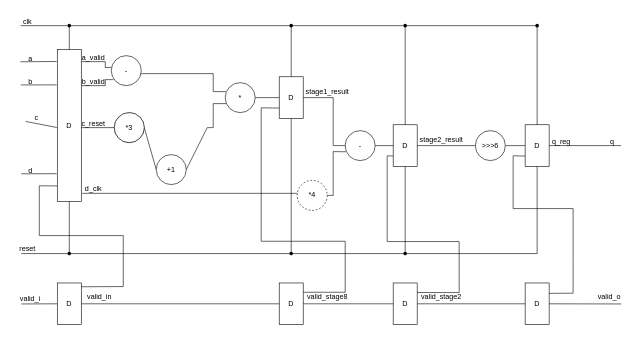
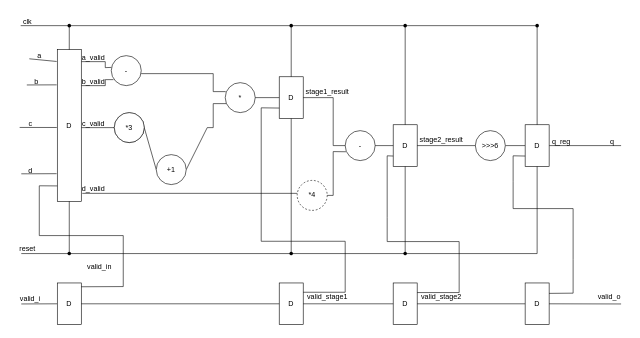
  <mxCell id="0" />
  <mxCell id="1" parent="0" />
  <mxCell id="2" value="" style="endArrow=none;html=1;rounded=0;entryX=0.012;entryY=0.392;entryDx=0;entryDy=0;entryPerimeter=0;" parent="1" target="21" edge="1"><mxGeometry width="50" height="50" relative="1" as="geometry"><mxPoint x="135" y="102" as="sourcePoint" /><mxPoint x="215" y="112" as="targetPoint" /><Array as="points"><mxPoint x="175" y="102" /><mxPoint x="175" y="112" /></Array></mxGeometry></mxCell>
  <mxCell id="3" value="" style="endArrow=none;html=1;rounded=0;entryX=0.076;entryY=0.8;entryDx=0;entryDy=0;entryPerimeter=0;" parent="1" target="21" edge="1"><mxGeometry width="50" height="50" relative="1" as="geometry"><mxPoint x="135" y="142" as="sourcePoint" /><mxPoint x="215" y="132" as="targetPoint" /><Array as="points"><mxPoint x="175" y="142" /><mxPoint x="175" y="132" /></Array></mxGeometry></mxCell>
  <mxCell id="4" value="" style="endArrow=none;html=1;rounded=0;entryX=0;entryY=0.5;entryDx=0;entryDy=0;" parent="1" target="16" edge="1"><mxGeometry width="50" height="50" relative="1" as="geometry"><mxPoint x="135" y="212" as="sourcePoint" /><mxPoint x="215" y="212" as="targetPoint" /></mxGeometry></mxCell>
  <mxCell id="5" value="" style="endArrow=none;html=1;rounded=0;entryX=0.012;entryY=0.432;entryDx=0;entryDy=0;exitX=1.041;exitY=0.947;exitDx=0;exitDy=0;exitPerimeter=0;entryPerimeter=0;" parent="1" source="15" target="22" edge="1"><mxGeometry width="50" height="50" relative="1" as="geometry"><mxPoint x="155" y="322" as="sourcePoint" /><mxPoint x="215" y="322" as="targetPoint" /></mxGeometry></mxCell>
- <mxCell id="6" value="b" style="text;html=1;align=center;verticalAlign=middle;resizable=0;points=[];autosize=1;strokeColor=none;fillColor=none;" parent="1" vertex="1"><mxGeometry x="35" y="120" width="30" height="30" as="geometry" /></mxCell>
- <mxCell id="7" value="a" style="text;html=1;align=center;verticalAlign=middle;resizable=0;points=[];autosize=1;strokeColor=none;fillColor=none;" parent="1" vertex="1"><mxGeometry x="35" y="82" width="30" height="30" as="geometry" /></mxCell>
+ <mxCell id="6" value="b" style="text;html=1;align=center;verticalAlign=middle;resizable=0;points=[];autosize=1;strokeColor=none;fillColor=none;" parent="1" vertex="1"><mxGeometry x="45" y="120" width="30" height="30" as="geometry" /></mxCell>
+ <mxCell id="7" value="a" style="text;html=1;align=center;verticalAlign=middle;resizable=0;points=[];autosize=1;strokeColor=none;fillColor=none;" parent="1" vertex="1"><mxGeometry x="50" y="77" width="30" height="30" as="geometry" /></mxCell>
  <mxCell id="8" value="" style="endArrow=none;html=1;rounded=0;entryX=0;entryY=0.5;entryDx=0;entryDy=0;exitX=1;exitY=0.5;exitDx=0;exitDy=0;" parent="1" source="24" target="23" edge="1"><mxGeometry width="50" height="50" relative="1" as="geometry"><mxPoint x="240" y="202" as="sourcePoint" /><mxPoint x="270" y="202" as="targetPoint" /></mxGeometry></mxCell>
  <mxCell id="9" value="" style="endArrow=none;html=1;rounded=0;exitX=1;exitY=0.5;exitDx=0;exitDy=0;entryX=0.047;entryY=0.7;entryDx=0;entryDy=0;entryPerimeter=0;" parent="1" source="23" target="25" edge="1"><mxGeometry width="50" height="50" relative="1" as="geometry"><mxPoint x="335" y="212" as="sourcePoint" /><mxPoint x="389" y="172" as="targetPoint" /><Array as="points"><mxPoint x="345" y="212" /><mxPoint x="355" y="212" /><mxPoint x="355" y="172" /></Array></mxGeometry></mxCell>
  <mxCell id="10" value="" style="endArrow=none;html=1;rounded=0;exitX=0.996;exitY=0.6;exitDx=0;exitDy=0;entryX=0.02;entryY=0.307;entryDx=0;entryDy=0;exitPerimeter=0;entryPerimeter=0;" parent="1" source="21" target="25" edge="1"><mxGeometry width="50" height="50" relative="1" as="geometry"><mxPoint x="255" y="122" as="sourcePoint" /><mxPoint x="389" y="152" as="targetPoint" /><Array as="points"><mxPoint x="355" y="122" /><mxPoint x="355" y="152" /><mxPoint x="375" y="152" /></Array></mxGeometry></mxCell>
  <mxCell id="11" value="" style="endArrow=none;html=1;rounded=0;entryX=1;entryY=0.5;entryDx=0;entryDy=0;exitX=0;exitY=0.5;exitDx=0;exitDy=0;" parent="1" source="36" target="27" edge="1"><mxGeometry width="50" height="50" relative="1" as="geometry"><mxPoint x="955" y="242" as="sourcePoint" /><mxPoint x="777" y="242" as="targetPoint" /></mxGeometry></mxCell>
  <mxCell id="12" value="q" style="text;html=1;align=center;verticalAlign=middle;resizable=0;points=[];autosize=1;strokeColor=none;fillColor=none;" parent="1" vertex="1"><mxGeometry x="1005" y="220" width="30" height="30" as="geometry" /></mxCell>
  <mxCell id="13" value="d" style="text;html=1;align=center;verticalAlign=middle;resizable=0;points=[];autosize=1;strokeColor=none;fillColor=none;" parent="1" vertex="1"><mxGeometry x="35" y="270" width="30" height="30" as="geometry" /></mxCell>
- <mxCell id="14" value="c" style="text;html=1;align=center;verticalAlign=middle;resizable=0;points=[];autosize=1;strokeColor=none;fillColor=none;" parent="1" vertex="1"><mxGeometry x="45" y="180" width="30" height="30" as="geometry" /></mxCell>
+ <mxCell id="14" value="c" style="text;html=1;align=center;verticalAlign=middle;resizable=0;points=[];autosize=1;strokeColor=none;fillColor=none;" parent="1" vertex="1"><mxGeometry x="35" y="190" width="30" height="30" as="geometry" /></mxCell>
  <mxCell id="15" value="D" style="whiteSpace=wrap;html=1;" parent="1" vertex="1"><mxGeometry x="95" y="82" width="40" height="253" as="geometry" /></mxCell>
  <mxCell id="16" value="*3" style="ellipse;whiteSpace=wrap;html=1;aspect=fixed;" parent="1" vertex="1"><mxGeometry x="190" y="187" width="50" height="50" as="geometry" /></mxCell>
  <mxCell id="17" value="" style="endArrow=none;html=1;rounded=0;entryX=-0.028;entryY=0.936;entryDx=0;entryDy=0;entryPerimeter=0;" parent="1" edge="1"><mxGeometry width="50" height="50" relative="1" as="geometry"><mxPoint x="35" y="289" as="sourcePoint" /><mxPoint x="93.88" y="288.808" as="targetPoint" /><Array as="points"><mxPoint x="45" y="289" /></Array></mxGeometry></mxCell>
  <mxCell id="18" value="" style="endArrow=none;html=1;rounded=0;exitX=-0.091;exitY=0.724;exitDx=0;exitDy=0;exitPerimeter=0;entryX=-0.019;entryY=0.513;entryDx=0;entryDy=0;entryPerimeter=0;" parent="1" source="14" target="15" edge="1"><mxGeometry width="50" height="50" relative="1" as="geometry"><mxPoint x="175" y="232" as="sourcePoint" /><mxPoint x="225" y="182" as="targetPoint" /></mxGeometry></mxCell>
  <mxCell id="19" value="" style="endArrow=none;html=1;rounded=0;entryX=-0.026;entryY=0.232;entryDx=0;entryDy=0;entryPerimeter=0;exitX=-0.026;exitY=0.696;exitDx=0;exitDy=0;exitPerimeter=0;" parent="1" source="6" target="15" edge="1"><mxGeometry width="50" height="50" relative="1" as="geometry"><mxPoint x="105" y="212" as="sourcePoint" /><mxPoint x="155" y="162" as="targetPoint" /></mxGeometry></mxCell>
  <mxCell id="20" value="" style="endArrow=none;html=1;rounded=0;exitX=-0.054;exitY=0.676;exitDx=0;exitDy=0;exitPerimeter=0;entryX=-0.026;entryY=0.078;entryDx=0;entryDy=0;entryPerimeter=0;" parent="1" source="7" target="15" edge="1"><mxGeometry width="50" height="50" relative="1" as="geometry"><mxPoint x="105" y="212" as="sourcePoint" /><mxPoint x="155" y="162" as="targetPoint" /></mxGeometry></mxCell>
  <mxCell id="21" value="-" style="ellipse;whiteSpace=wrap;html=1;aspect=fixed;" parent="1" vertex="1"><mxGeometry x="185" y="92" width="50" height="50" as="geometry" /></mxCell>
  <mxCell id="22" value="*4" style="ellipse;whiteSpace=wrap;html=1;aspect=fixed;dashed=1;" parent="1" vertex="1"><mxGeometry x="495" y="300" width="50" height="50" as="geometry" /></mxCell>
  <mxCell id="23" value="+1" style="ellipse;whiteSpace=wrap;html=1;aspect=fixed;" parent="1" vertex="1"><mxGeometry x="260" y="257" width="50" height="50" as="geometry" /></mxCell>
  <mxCell id="24" value="*3" style="ellipse;whiteSpace=wrap;html=1;aspect=fixed;" parent="1" vertex="1"><mxGeometry x="190" y="187" width="50" height="50" as="geometry" /></mxCell>
  <mxCell id="25" value="*" style="ellipse;whiteSpace=wrap;html=1;aspect=fixed;" parent="1" vertex="1"><mxGeometry x="375" y="137" width="50" height="50" as="geometry" /></mxCell>
  <mxCell id="26" value="-" style="ellipse;whiteSpace=wrap;html=1;aspect=fixed;" parent="1" vertex="1"><mxGeometry x="575" y="217" width="50" height="50" as="geometry" /></mxCell>
  <mxCell id="27" value="&amp;gt;&amp;gt;&amp;gt;6" style="ellipse;whiteSpace=wrap;html=1;aspect=fixed;" parent="1" vertex="1"><mxGeometry x="792" y="217" width="50" height="50" as="geometry" /></mxCell>
  <mxCell id="28" value="D" style="whiteSpace=wrap;html=1;" parent="1" vertex="1"><mxGeometry x="465" y="127.25" width="40" height="69.5" as="geometry" /></mxCell>
  <mxCell id="29" value="" style="endArrow=none;html=1;rounded=0;exitX=1;exitY=0.5;exitDx=0;exitDy=0;entryX=0;entryY=0.5;entryDx=0;entryDy=0;" parent="1" source="25" target="28" edge="1"><mxGeometry width="50" height="50" relative="1" as="geometry"><mxPoint x="405" y="242" as="sourcePoint" /><mxPoint x="455" y="192" as="targetPoint" /></mxGeometry></mxCell>
  <mxCell id="30" value="" style="endArrow=none;html=1;rounded=0;exitX=1;exitY=0.5;exitDx=0;exitDy=0;entryX=0;entryY=0.5;entryDx=0;entryDy=0;" parent="1" source="28" target="26" edge="1"><mxGeometry width="50" height="50" relative="1" as="geometry"><mxPoint x="575" y="262" as="sourcePoint" /><mxPoint x="625" y="212" as="targetPoint" /><Array as="points"><mxPoint x="555" y="162" /><mxPoint x="555" y="242" /></Array></mxGeometry></mxCell>
  <mxCell id="31" value="" style="endArrow=none;html=1;rounded=0;exitX=1;exitY=0.5;exitDx=0;exitDy=0;entryX=0.024;entryY=0.705;entryDx=0;entryDy=0;entryPerimeter=0;" parent="1" source="22" target="26" edge="1"><mxGeometry width="50" height="50" relative="1" as="geometry"><mxPoint x="575" y="262" as="sourcePoint" /><mxPoint x="555" y="252" as="targetPoint" /><Array as="points"><mxPoint x="555" y="325" /><mxPoint x="555" y="252" /></Array></mxGeometry></mxCell>
  <mxCell id="32" value="D" style="whiteSpace=wrap;html=1;" parent="1" vertex="1"><mxGeometry x="655" y="207.25" width="40" height="69.5" as="geometry" /></mxCell>
  <mxCell id="33" value="" style="endArrow=none;html=1;rounded=0;exitX=1;exitY=0.5;exitDx=0;exitDy=0;entryX=0;entryY=0.5;entryDx=0;entryDy=0;" parent="1" source="26" target="32" edge="1"><mxGeometry width="50" height="50" relative="1" as="geometry"><mxPoint x="635" y="282" as="sourcePoint" /><mxPoint x="685" y="232" as="targetPoint" /></mxGeometry></mxCell>
  <mxCell id="34" value="" style="endArrow=none;html=1;rounded=0;exitX=1;exitY=0.5;exitDx=0;exitDy=0;entryX=0;entryY=0.5;entryDx=0;entryDy=0;" parent="1" source="32" target="27" edge="1"><mxGeometry width="50" height="50" relative="1" as="geometry"><mxPoint x="635" y="282" as="sourcePoint" /><mxPoint x="685" y="232" as="targetPoint" /></mxGeometry></mxCell>
  <mxCell id="35" value="" style="endArrow=none;html=1;rounded=0;entryX=1;entryY=0.5;entryDx=0;entryDy=0;" parent="1" target="36" edge="1"><mxGeometry width="50" height="50" relative="1" as="geometry"><mxPoint x="1035" y="242" as="sourcePoint" /><mxPoint x="777" y="242" as="targetPoint" /></mxGeometry></mxCell>
  <mxCell id="36" value="D" style="whiteSpace=wrap;html=1;" parent="1" vertex="1"><mxGeometry x="875" y="207.25" width="40" height="69.5" as="geometry" /></mxCell>
  <mxCell id="37" value="stage1_result" style="text;html=1;align=center;verticalAlign=middle;resizable=0;points=[];autosize=1;strokeColor=none;fillColor=none;" parent="1" vertex="1"><mxGeometry x="495" y="137" width="100" height="30" as="geometry" /></mxCell>
  <mxCell id="38" value="stage2_result" style="text;html=1;align=center;verticalAlign=middle;resizable=0;points=[];autosize=1;strokeColor=none;fillColor=none;" parent="1" vertex="1"><mxGeometry x="685" y="217" width="100" height="30" as="geometry" /></mxCell>
  <mxCell id="39" value="q_reg" style="text;html=1;align=center;verticalAlign=middle;resizable=0;points=[];autosize=1;strokeColor=none;fillColor=none;" parent="1" vertex="1"><mxGeometry x="910" y="220" width="50" height="30" as="geometry" /></mxCell>
  <mxCell id="40" value="" style="endArrow=none;html=1;rounded=0;exitX=-0.054;exitY=0.676;exitDx=0;exitDy=0;exitPerimeter=0;entryX=0.5;entryY=0;entryDx=0;entryDy=0;" parent="1" target="15" edge="1"><mxGeometry width="50" height="50" relative="1" as="geometry"><mxPoint x="34" y="42" as="sourcePoint" /><mxPoint x="95" y="42" as="targetPoint" /><Array as="points"><mxPoint x="115" y="42" /></Array></mxGeometry></mxCell>
  <mxCell id="41" value="clk" style="text;html=1;align=center;verticalAlign=middle;resizable=0;points=[];autosize=1;strokeColor=none;fillColor=none;" parent="1" vertex="1"><mxGeometry x="25" y="20" width="40" height="30" as="geometry" /></mxCell>
  <mxCell id="42" value="" style="endArrow=none;html=1;rounded=0;entryX=0.5;entryY=0;entryDx=0;entryDy=0;" parent="1" source="47" target="28" edge="1"><mxGeometry width="50" height="50" relative="1" as="geometry"><mxPoint x="115" y="42" as="sourcePoint" /><mxPoint x="495" y="102" as="targetPoint" /><Array as="points"><mxPoint x="485" y="42" /></Array></mxGeometry></mxCell>
  <mxCell id="43" value="" style="endArrow=none;html=1;rounded=0;entryX=0.5;entryY=0;entryDx=0;entryDy=0;" parent="1" source="49" target="32" edge="1"><mxGeometry width="50" height="50" relative="1" as="geometry"><mxPoint x="485" y="42" as="sourcePoint" /><mxPoint x="695" y="42" as="targetPoint" /><Array as="points"><mxPoint x="675" y="42" /></Array></mxGeometry></mxCell>
  <mxCell id="44" value="" style="endArrow=none;html=1;rounded=0;entryX=0.5;entryY=0;entryDx=0;entryDy=0;" parent="1" source="51" target="36" edge="1"><mxGeometry width="50" height="50" relative="1" as="geometry"><mxPoint x="675" y="42" as="sourcePoint" /><mxPoint x="845" y="222" as="targetPoint" /><Array as="points"><mxPoint x="895" y="42" /></Array></mxGeometry></mxCell>
  <mxCell id="45" value="" style="shape=waypoint;sketch=0;fillStyle=solid;size=6;pointerEvents=1;points=[];fillColor=none;resizable=0;rotatable=0;perimeter=centerPerimeter;snapToPoint=1;" parent="1" vertex="1"><mxGeometry x="105" y="32" width="20" height="20" as="geometry" /></mxCell>
  <mxCell id="46" value="" style="endArrow=none;html=1;rounded=0;entryDx=0;entryDy=0;" parent="1" target="47" edge="1"><mxGeometry width="50" height="50" relative="1" as="geometry"><mxPoint x="115" y="42" as="sourcePoint" /><mxPoint x="485" y="127" as="targetPoint" /><Array as="points" /></mxGeometry></mxCell>
  <mxCell id="47" value="" style="shape=waypoint;sketch=0;fillStyle=solid;size=6;pointerEvents=1;points=[];fillColor=none;resizable=0;rotatable=0;perimeter=centerPerimeter;snapToPoint=1;" parent="1" vertex="1"><mxGeometry x="475" y="32" width="20" height="20" as="geometry" /></mxCell>
  <mxCell id="48" value="" style="endArrow=none;html=1;rounded=0;entryDx=0;entryDy=0;" parent="1" target="49" edge="1"><mxGeometry width="50" height="50" relative="1" as="geometry"><mxPoint x="485" y="42" as="sourcePoint" /><mxPoint x="675" y="207" as="targetPoint" /><Array as="points" /></mxGeometry></mxCell>
  <mxCell id="49" value="" style="shape=waypoint;sketch=0;fillStyle=solid;size=6;pointerEvents=1;points=[];fillColor=none;resizable=0;rotatable=0;perimeter=centerPerimeter;snapToPoint=1;" parent="1" vertex="1"><mxGeometry x="665" y="32" width="20" height="20" as="geometry" /></mxCell>
  <mxCell id="50" value="" style="endArrow=none;html=1;rounded=0;entryDx=0;entryDy=0;" parent="1" target="51" edge="1"><mxGeometry width="50" height="50" relative="1" as="geometry"><mxPoint x="675" y="42" as="sourcePoint" /><mxPoint x="895" y="207" as="targetPoint" /><Array as="points" /></mxGeometry></mxCell>
  <mxCell id="51" value="" style="shape=waypoint;sketch=0;fillStyle=solid;size=6;pointerEvents=1;points=[];fillColor=none;resizable=0;rotatable=0;perimeter=centerPerimeter;snapToPoint=1;" parent="1" vertex="1"><mxGeometry x="885" y="32" width="20" height="20" as="geometry" /></mxCell>
  <mxCell id="52" value="" style="endArrow=none;html=1;rounded=0;entryX=0.5;entryY=1;entryDx=0;entryDy=0;" parent="1" target="15" edge="1"><mxGeometry width="50" height="50" relative="1" as="geometry"><mxPoint x="35" y="422" as="sourcePoint" /><mxPoint x="95" y="422" as="targetPoint" /><Array as="points"><mxPoint x="115" y="422" /></Array></mxGeometry></mxCell>
  <mxCell id="53" value="reset" style="text;html=1;align=center;verticalAlign=middle;resizable=0;points=[];autosize=1;strokeColor=none;fillColor=none;" parent="1" vertex="1"><mxGeometry x="20" y="400" width="50" height="30" as="geometry" /></mxCell>
  <mxCell id="54" value="" style="endArrow=none;html=1;rounded=0;entryX=0.5;entryY=1;entryDx=0;entryDy=0;" parent="1" source="57" target="28" edge="1"><mxGeometry width="50" height="50" relative="1" as="geometry"><mxPoint x="115" y="422" as="sourcePoint" /><mxPoint x="415" y="372" as="targetPoint" /><Array as="points"><mxPoint x="485" y="422" /></Array></mxGeometry></mxCell>
  <mxCell id="55" value="" style="shape=waypoint;sketch=0;fillStyle=solid;size=6;pointerEvents=1;points=[];fillColor=none;resizable=0;rotatable=0;perimeter=centerPerimeter;snapToPoint=1;" parent="1" vertex="1"><mxGeometry x="105" y="412" width="20" height="20" as="geometry" /></mxCell>
  <mxCell id="56" value="" style="endArrow=none;html=1;rounded=0;entryDx=0;entryDy=0;" parent="1" target="57" edge="1"><mxGeometry width="50" height="50" relative="1" as="geometry"><mxPoint x="115" y="422" as="sourcePoint" /><mxPoint x="485" y="197" as="targetPoint" /><Array as="points" /></mxGeometry></mxCell>
  <mxCell id="57" value="" style="shape=waypoint;sketch=0;fillStyle=solid;size=6;pointerEvents=1;points=[];fillColor=none;resizable=0;rotatable=0;perimeter=centerPerimeter;snapToPoint=1;" parent="1" vertex="1"><mxGeometry x="475" y="412" width="20" height="20" as="geometry" /></mxCell>
  <mxCell id="58" value="" style="endArrow=none;html=1;rounded=0;exitX=0.649;exitY=0.668;exitDx=0;exitDy=0;exitPerimeter=0;entryX=0.5;entryY=1;entryDx=0;entryDy=0;" parent="1" source="57" target="32" edge="1"><mxGeometry width="50" height="50" relative="1" as="geometry"><mxPoint x="605" y="382" as="sourcePoint" /><mxPoint x="655" y="332" as="targetPoint" /><Array as="points"><mxPoint x="675" y="422" /></Array></mxGeometry></mxCell>
  <mxCell id="59" value="" style="shape=waypoint;sketch=0;fillStyle=solid;size=6;pointerEvents=1;points=[];fillColor=none;resizable=0;rotatable=0;perimeter=centerPerimeter;snapToPoint=1;" parent="1" vertex="1"><mxGeometry x="665" y="412" width="20" height="20" as="geometry" /></mxCell>
  <mxCell id="60" value="" style="endArrow=none;html=1;rounded=0;entryX=0.5;entryY=1;entryDx=0;entryDy=0;" parent="1" source="59" target="36" edge="1"><mxGeometry width="50" height="50" relative="1" as="geometry"><mxPoint x="765" y="342" as="sourcePoint" /><mxPoint x="815" y="292" as="targetPoint" /><Array as="points"><mxPoint x="895" y="422" /></Array></mxGeometry></mxCell>
  <mxCell id="61" value="" style="endArrow=none;html=1;rounded=0;entryX=0;entryY=0.5;entryDx=0;entryDy=0;" parent="1" target="63" edge="1"><mxGeometry width="50" height="50" relative="1" as="geometry"><mxPoint x="35" y="506" as="sourcePoint" /><mxPoint x="115" y="502" as="targetPoint" /></mxGeometry></mxCell>
  <mxCell id="62" value="valid_i" style="text;strokeColor=none;align=center;fillColor=none;html=1;verticalAlign=middle;whiteSpace=wrap;rounded=0;" parent="1" vertex="1"><mxGeometry x="20" y="482" width="60" height="30" as="geometry" /></mxCell>
  <mxCell id="63" value="D" style="whiteSpace=wrap;html=1;" parent="1" vertex="1"><mxGeometry x="95" y="471" width="40" height="69.5" as="geometry" /></mxCell>
  <mxCell id="64" value="D" style="whiteSpace=wrap;html=1;" parent="1" vertex="1"><mxGeometry x="465" y="471" width="40" height="69.5" as="geometry" /></mxCell>
  <mxCell id="65" value="D" style="whiteSpace=wrap;html=1;" parent="1" vertex="1"><mxGeometry x="655" y="471" width="40" height="69.5" as="geometry" /></mxCell>
  <mxCell id="66" value="D" style="whiteSpace=wrap;html=1;" parent="1" vertex="1"><mxGeometry x="875" y="471" width="40" height="69.5" as="geometry" /></mxCell>
  <mxCell id="67" value="" style="endArrow=none;html=1;rounded=0;exitX=1;exitY=0.5;exitDx=0;exitDy=0;entryX=0;entryY=0.5;entryDx=0;entryDy=0;" parent="1" source="63" target="64" edge="1"><mxGeometry width="50" height="50" relative="1" as="geometry"><mxPoint x="385" y="412" as="sourcePoint" /><mxPoint x="435" y="362" as="targetPoint" /></mxGeometry></mxCell>
  <mxCell id="68" value="" style="endArrow=none;html=1;rounded=0;exitX=1;exitY=0.5;exitDx=0;exitDy=0;entryX=0;entryY=0.5;entryDx=0;entryDy=0;" parent="1" source="64" target="65" edge="1"><mxGeometry width="50" height="50" relative="1" as="geometry"><mxPoint x="585" y="462" as="sourcePoint" /><mxPoint x="635" y="412" as="targetPoint" /></mxGeometry></mxCell>
  <mxCell id="69" value="" style="endArrow=none;html=1;rounded=0;exitX=1;exitY=0.5;exitDx=0;exitDy=0;entryX=0;entryY=0.5;entryDx=0;entryDy=0;" parent="1" source="65" target="66" edge="1"><mxGeometry width="50" height="50" relative="1" as="geometry"><mxPoint x="585" y="462" as="sourcePoint" /><mxPoint x="635" y="412" as="targetPoint" /></mxGeometry></mxCell>
  <mxCell id="70" value="" style="endArrow=none;html=1;rounded=0;exitX=1;exitY=0.5;exitDx=0;exitDy=0;" parent="1" source="66" edge="1"><mxGeometry width="50" height="50" relative="1" as="geometry"><mxPoint x="875" y="472" as="sourcePoint" /><mxPoint x="1035" y="506" as="targetPoint" /></mxGeometry></mxCell>
  <mxCell id="71" value="valid_o" style="text;html=1;align=center;verticalAlign=middle;resizable=0;points=[];autosize=1;strokeColor=none;fillColor=none;" parent="1" vertex="1"><mxGeometry x="985" y="480" width="60" height="30" as="geometry" /></mxCell>
- <mxCell id="72" value="valid_in" style="text;html=1;align=center;verticalAlign=middle;resizable=0;points=[];autosize=1;strokeColor=none;fillColor=none;" parent="1" vertex="1"><mxGeometry x="135" y="480" width="60" height="30" as="geometry" /></mxCell>
- <mxCell id="73" value="valid_stage8" style="text;html=1;align=center;verticalAlign=middle;resizable=0;points=[];autosize=1;strokeColor=none;fillColor=none;" parent="1" vertex="1"><mxGeometry x="500" y="480" width="90" height="30" as="geometry" /></mxCell>
+ <mxCell id="72" value="valid_in" style="text;html=1;align=center;verticalAlign=middle;resizable=0;points=[];autosize=1;strokeColor=none;fillColor=none;" parent="1" vertex="1"><mxGeometry x="135" y="430" width="60" height="30" as="geometry" /></mxCell>
+ <mxCell id="73" value="valid_stage1" style="text;html=1;align=center;verticalAlign=middle;resizable=0;points=[];autosize=1;strokeColor=none;fillColor=none;" parent="1" vertex="1"><mxGeometry x="500" y="480" width="90" height="30" as="geometry" /></mxCell>
  <mxCell id="74" value="valid_stage2" style="text;html=1;align=center;verticalAlign=middle;resizable=0;points=[];autosize=1;strokeColor=none;fillColor=none;" parent="1" vertex="1"><mxGeometry x="690" y="480" width="90" height="30" as="geometry" /></mxCell>
  <mxCell id="75" value="" style="endArrow=none;html=1;rounded=0;exitX=0.999;exitY=0.091;exitDx=0;exitDy=0;exitPerimeter=0;entryX=0;entryY=0.898;entryDx=0;entryDy=0;entryPerimeter=0;" parent="1" source="63" target="15" edge="1"><mxGeometry width="50" height="50" relative="1" as="geometry"><mxPoint x="235" y="432" as="sourcePoint" /><mxPoint x="75" y="352" as="targetPoint" /><Array as="points"><mxPoint x="205" y="477" /><mxPoint x="205" y="392" /><mxPoint x="65" y="392" /><mxPoint x="65" y="309" /></Array></mxGeometry></mxCell>
  <mxCell id="76" value="" style="endArrow=none;html=1;rounded=0;exitX=0.999;exitY=0.091;exitDx=0;exitDy=0;exitPerimeter=0;entryX=0;entryY=0.75;entryDx=0;entryDy=0;" parent="1" target="28" edge="1"><mxGeometry width="50" height="50" relative="1" as="geometry"><mxPoint x="505" y="486.5" as="sourcePoint" /><mxPoint x="465" y="318.5" as="targetPoint" /><Array as="points"><mxPoint x="575" y="486.5" /><mxPoint x="575" y="401.5" /><mxPoint x="435" y="401.5" /><mxPoint x="435" y="179" /></Array></mxGeometry></mxCell>
  <mxCell id="77" value="" style="endArrow=none;html=1;rounded=0;exitX=0.999;exitY=0.091;exitDx=0;exitDy=0;exitPerimeter=0;entryX=0;entryY=0.75;entryDx=0;entryDy=0;" parent="1" target="32" edge="1"><mxGeometry width="50" height="50" relative="1" as="geometry"><mxPoint x="695" y="487" as="sourcePoint" /><mxPoint x="655" y="319" as="targetPoint" /><Array as="points"><mxPoint x="765" y="487" /><mxPoint x="765" y="402" /><mxPoint x="645" y="402" /><mxPoint x="645" y="362" /><mxPoint x="645" y="259" /></Array></mxGeometry></mxCell>
  <mxCell id="78" value="" style="endArrow=none;html=1;rounded=0;exitX=1;exitY=0.25;exitDx=0;exitDy=0;entryX=0;entryY=0.75;entryDx=0;entryDy=0;" parent="1" source="66" target="36" edge="1"><mxGeometry width="50" height="50" relative="1" as="geometry"><mxPoint x="915" y="432" as="sourcePoint" /><mxPoint x="875" y="264" as="targetPoint" /><Array as="points"><mxPoint x="955" y="488" /><mxPoint x="955" y="432" /><mxPoint x="955" y="347" /><mxPoint x="855" y="347" /><mxPoint x="855" y="302" /><mxPoint x="855" y="259" /></Array></mxGeometry></mxCell>
- <mxCell id="79" value="d_clk" style="text;html=1;align=center;verticalAlign=middle;resizable=0;points=[];autosize=1;strokeColor=none;fillColor=none;" vertex="1" parent="1"><mxGeometry x="125" y="300" width="60" height="30" as="geometry" /></mxCell>
- <mxCell id="80" value="c_reset" style="text;html=1;align=center;verticalAlign=middle;resizable=0;points=[];autosize=1;strokeColor=none;fillColor=none;" vertex="1" parent="1"><mxGeometry x="125" y="190" width="60" height="30" as="geometry" /></mxCell>
+ <mxCell id="79" value="d_valid" style="text;html=1;align=center;verticalAlign=middle;resizable=0;points=[];autosize=1;strokeColor=none;fillColor=none;" vertex="1" parent="1"><mxGeometry x="125" y="300" width="60" height="30" as="geometry" /></mxCell>
+ <mxCell id="80" value="c_valid" style="text;html=1;align=center;verticalAlign=middle;resizable=0;points=[];autosize=1;strokeColor=none;fillColor=none;" vertex="1" parent="1"><mxGeometry x="125" y="190" width="60" height="30" as="geometry" /></mxCell>
  <mxCell id="81" value="b_valid" style="text;html=1;align=center;verticalAlign=middle;resizable=0;points=[];autosize=1;strokeColor=none;fillColor=none;" vertex="1" parent="1"><mxGeometry x="125" y="120" width="60" height="30" as="geometry" /></mxCell>
  <mxCell id="82" value="a_valid" style="text;html=1;align=center;verticalAlign=middle;resizable=0;points=[];autosize=1;strokeColor=none;fillColor=none;" vertex="1" parent="1"><mxGeometry x="125" y="80" width="60" height="30" as="geometry" /></mxCell>
